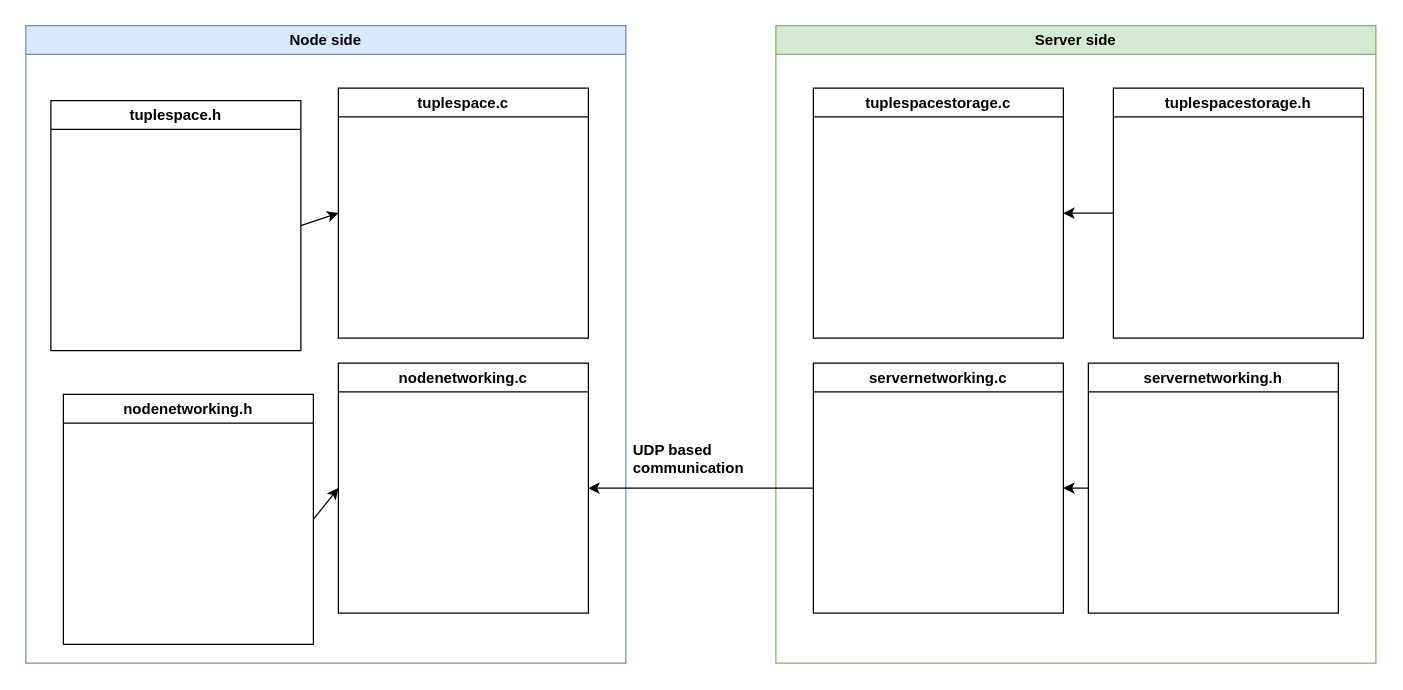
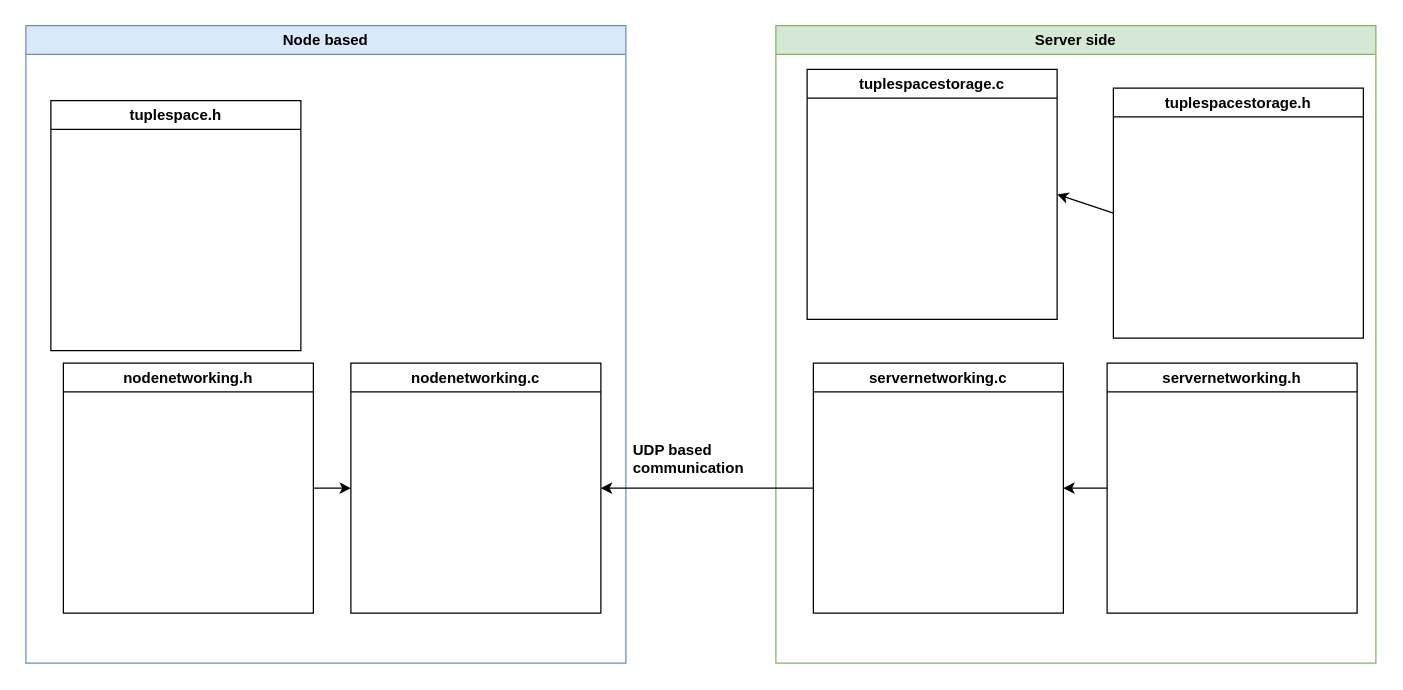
  <mxCell id="0" />
  <mxCell id="1" parent="0" />
  <mxCell id="2" value="&lt;div&gt;tuplespace.h&lt;/div&gt;" style="swimlane;whiteSpace=wrap;html=1;" vertex="1" parent="1"><mxGeometry x="40" y="80" width="200" height="200" as="geometry" /></mxCell>
- <mxCell id="3" value="&lt;div&gt;tuplespace.c&lt;/div&gt;" style="swimlane;whiteSpace=wrap;html=1;" vertex="1" parent="1"><mxGeometry x="270" y="70" width="200" height="200" as="geometry" /></mxCell>
- <mxCell id="4" value="nodenetworking.h" style="swimlane;whiteSpace=wrap;html=1;" vertex="1" parent="1"><mxGeometry x="50" y="315" width="200" height="200" as="geometry" /></mxCell>
- <mxCell id="5" value="nodenetworking.c" style="swimlane;whiteSpace=wrap;html=1;" vertex="1" parent="1"><mxGeometry x="270" y="290" width="200" height="200" as="geometry" /></mxCell>
- <mxCell id="6" value="Node side" style="swimlane;whiteSpace=wrap;html=1;fillColor=#dae8fc;strokeColor=#6c8ebf;" vertex="1" parent="1"><mxGeometry x="20" y="20" width="480" height="510" as="geometry"><mxRectangle x="50" y="70" width="90" height="30" as="alternateBounds" /></mxGeometry></mxCell>
+ <mxCell id="4" value="nodenetworking.h" style="swimlane;whiteSpace=wrap;html=1;" vertex="1" parent="1"><mxGeometry x="50" y="290" width="200" height="200" as="geometry" /></mxCell>
+ <mxCell id="5" value="nodenetworking.c" style="swimlane;whiteSpace=wrap;html=1;" vertex="1" parent="1"><mxGeometry x="280" y="290" width="200" height="200" as="geometry" /></mxCell>
+ <mxCell id="6" value="Node based" style="swimlane;whiteSpace=wrap;html=1;fillColor=#dae8fc;strokeColor=#6c8ebf;" vertex="1" parent="1"><mxGeometry x="20" y="20" width="480" height="510" as="geometry"><mxRectangle x="50" y="70" width="90" height="30" as="alternateBounds" /></mxGeometry></mxCell>
  <mxCell id="7" value="Server side" style="swimlane;whiteSpace=wrap;html=1;fillColor=#d5e8d4;strokeColor=#82b366;" vertex="1" parent="1"><mxGeometry x="620" y="20" width="480" height="510" as="geometry" /></mxCell>
  <mxCell id="8" value="servernetworking.c" style="swimlane;whiteSpace=wrap;html=1;" vertex="1" parent="7"><mxGeometry x="30" y="270" width="200" height="200" as="geometry" /></mxCell>
- <mxCell id="9" value="servernetworking.h" style="swimlane;whiteSpace=wrap;html=1;" vertex="1" parent="7"><mxGeometry x="250" y="270" width="200" height="200" as="geometry" /></mxCell>
- <mxCell id="10" value="&lt;div&gt;tuplespacestorage.c&lt;/div&gt;" style="swimlane;whiteSpace=wrap;html=1;" vertex="1" parent="7"><mxGeometry x="30" y="50" width="200" height="200" as="geometry" /></mxCell>
+ <mxCell id="9" value="servernetworking.h" style="swimlane;whiteSpace=wrap;html=1;" vertex="1" parent="7"><mxGeometry x="265" y="270" width="200" height="200" as="geometry" /></mxCell>
+ <mxCell id="10" value="&lt;div&gt;tuplespacestorage.c&lt;/div&gt;" style="swimlane;whiteSpace=wrap;html=1;" vertex="1" parent="7"><mxGeometry x="25" y="35" width="200" height="200" as="geometry" /></mxCell>
  <mxCell id="11" value="tuplespacestorage.h" style="swimlane;whiteSpace=wrap;html=1;" vertex="1" parent="7"><mxGeometry x="270" y="50" width="200" height="200" as="geometry" /></mxCell>
  <mxCell id="12" value="" style="endArrow=classic;html=1;rounded=0;entryX=1;entryY=0.5;entryDx=0;entryDy=0;exitX=0;exitY=0.5;exitDx=0;exitDy=0;" edge="1" parent="7" source="11" target="10"><mxGeometry width="50" height="50" relative="1" as="geometry"><mxPoint y="290" as="sourcePoint" /><mxPoint x="50" y="240" as="targetPoint" /></mxGeometry></mxCell>
  <mxCell id="13" value="" style="endArrow=classic;html=1;rounded=0;entryX=1;entryY=0.5;entryDx=0;entryDy=0;exitX=0;exitY=0.5;exitDx=0;exitDy=0;" edge="1" parent="7" source="9" target="8"><mxGeometry width="50" height="50" relative="1" as="geometry"><mxPoint y="290" as="sourcePoint" /><mxPoint x="50" y="240" as="targetPoint" /></mxGeometry></mxCell>
  <mxCell id="14" value="" style="endArrow=none;startArrow=classic;html=1;rounded=0;entryX=0;entryY=0.5;entryDx=0;entryDy=0;exitX=1;exitY=0.5;exitDx=0;exitDy=0;" edge="1" parent="1" source="5" target="8"><mxGeometry width="50" height="50" relative="1" as="geometry"><mxPoint x="570" y="310" as="sourcePoint" /><mxPoint x="620" y="260" as="targetPoint" /></mxGeometry></mxCell>
- <mxCell id="15" value="" style="endArrow=classic;html=1;rounded=0;exitX=1;exitY=0.5;exitDx=0;exitDy=0;entryX=0;entryY=0.5;entryDx=0;entryDy=0;" edge="1" parent="1" source="2" target="3"><mxGeometry width="50" height="50" relative="1" as="geometry"><mxPoint x="560" y="310" as="sourcePoint" /><mxPoint x="610" y="260" as="targetPoint" /></mxGeometry></mxCell>
  <mxCell id="16" value="" style="endArrow=classic;html=1;rounded=0;exitX=1;exitY=0.5;exitDx=0;exitDy=0;entryX=0;entryY=0.5;entryDx=0;entryDy=0;" edge="1" parent="1" source="4" target="5"><mxGeometry width="50" height="50" relative="1" as="geometry"><mxPoint x="560" y="310" as="sourcePoint" /><mxPoint x="610" y="260" as="targetPoint" /></mxGeometry></mxCell>
  <mxCell id="17" value="&lt;b&gt;UDP based communication&lt;/b&gt;" style="text;strokeColor=none;fillColor=none;align=left;verticalAlign=middle;spacingLeft=4;spacingRight=4;overflow=hidden;points=[[0,0.5],[1,0.5]];portConstraint=eastwest;rotatable=0;whiteSpace=wrap;html=1;" vertex="1" parent="1"><mxGeometry x="500" y="350" width="120" height="30" as="geometry" /></mxCell>
